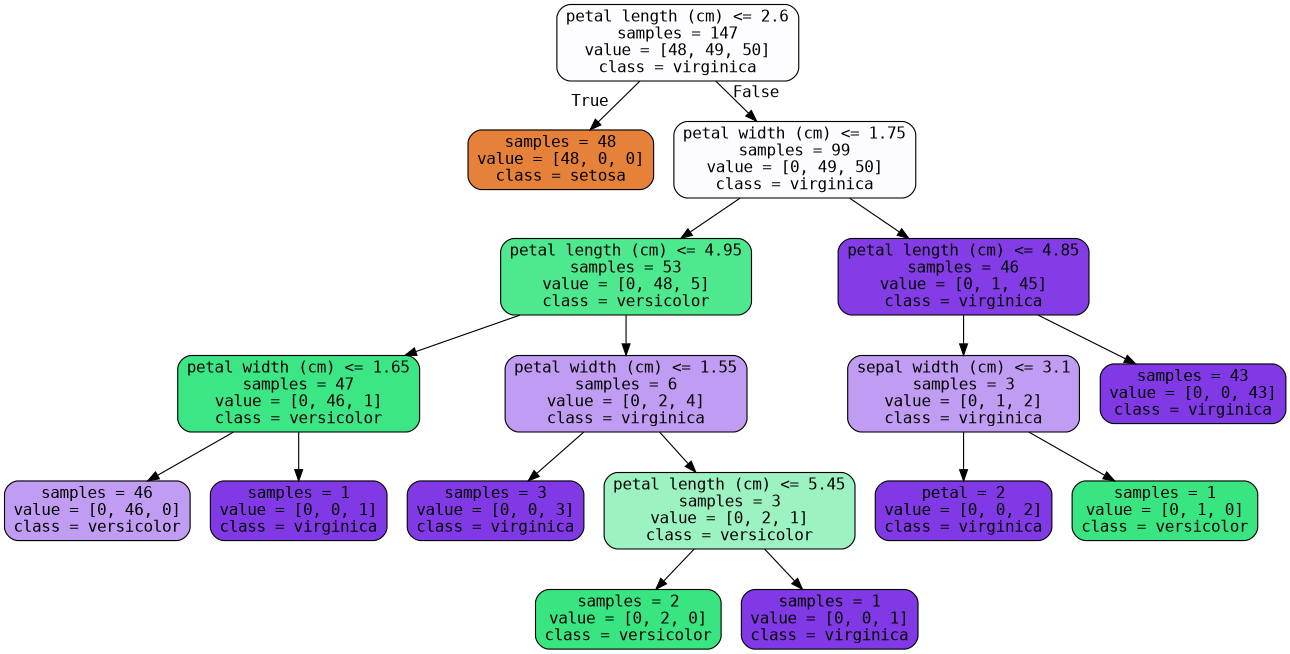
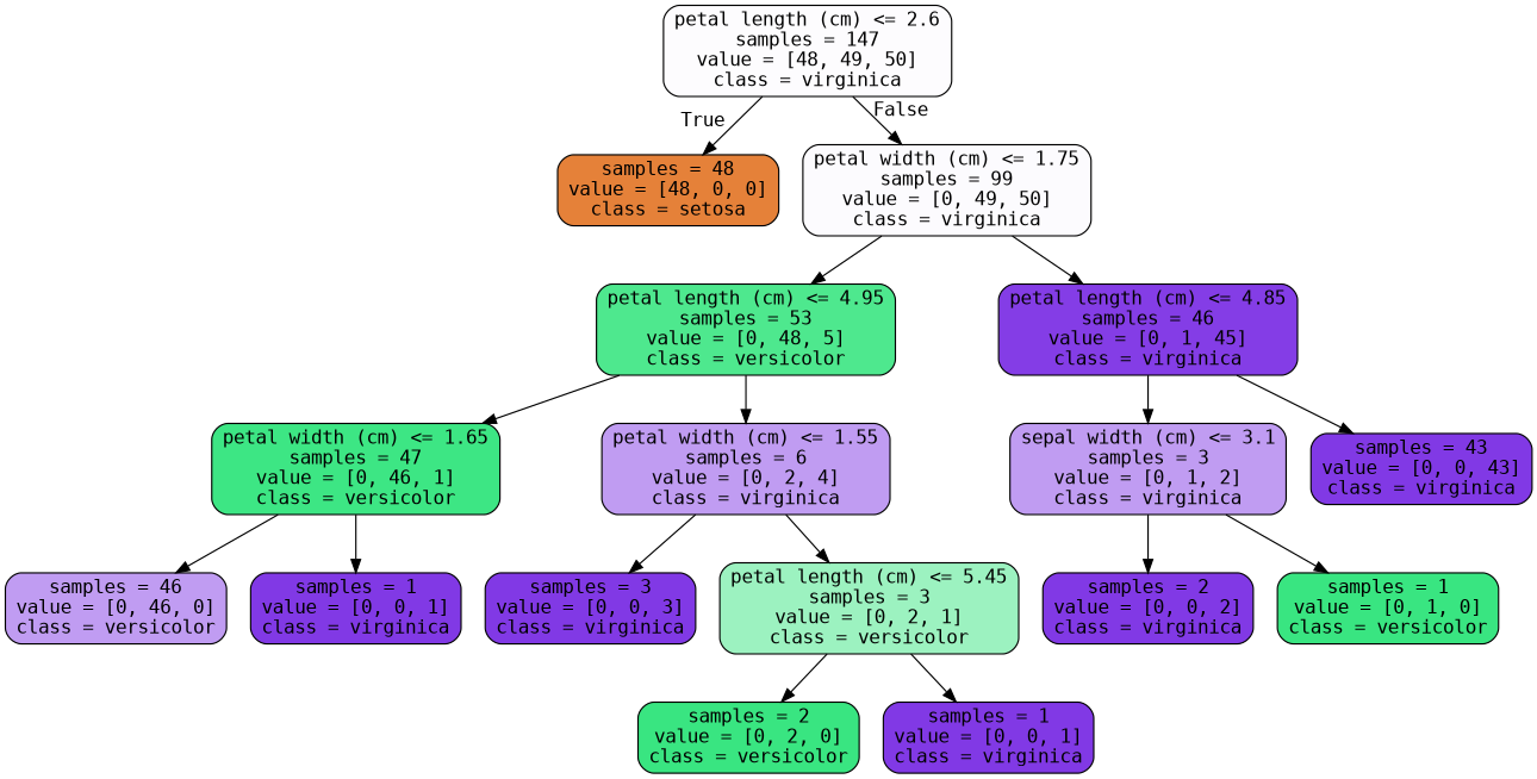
  digraph {
    fontname="DejaVu Sans Mono"
    node [color=black fillcolor="#8139e5ff" fontname="DejaVu Sans Mono" shape=box style="filled, rounded"]
    edge [fontname="DejaVu Sans Mono"]
    n1 [fillcolor="#8139e503" label="petal length (cm) <= 2.6\nsamples = 147\nvalue = [48, 49, 50]\nclass = virginica"]
    n2 [fillcolor="#e58139ff" label="samples = 48\nvalue = [48, 0, 0]\nclass = setosa"]
    n3 [fillcolor="#8139e505" label="petal width (cm) <= 1.75\nsamples = 99\nvalue = [0, 49, 50]\nclass = virginica"]
    n4 [fillcolor="#39e581e4" label="petal length (cm) <= 4.95\nsamples = 53\nvalue = [0, 48, 5]\nclass = versicolor"]
    n5 [fillcolor="#8139e5f9" label="petal length (cm) <= 4.85\nsamples = 46\nvalue = [0, 1, 45]\nclass = virginica"]
    n6 [fillcolor="#39e581f9" label="petal width (cm) <= 1.65\nsamples = 47\nvalue = [0, 46, 1]\nclass = versicolor"]
    n7 [fillcolor="#8139e57f" label="petal width (cm) <= 1.55\nsamples = 6\nvalue = [0, 2, 4]\nclass = virginica"]
    n8 [fillcolor="#8139e57f" label="sepal width (cm) <= 3.1\nsamples = 3\nvalue = [0, 1, 2]\nclass = virginica"]
    n9 [label="samples = 43\nvalue = [0, 0, 43]\nclass = virginica"]
    n10 [fillcolor="#8139e57f" label="samples = 46\nvalue = [0, 46, 0]\nclass = versicolor"]
    n11 [label="samples = 1\nvalue = [0, 0, 1]\nclass = virginica"]
    n12 [label="samples = 3\nvalue = [0, 0, 3]\nclass = virginica"]
    n13 [fillcolor="#39e5817f" label="petal length (cm) <= 5.45\nsamples = 3\nvalue = [0, 2, 1]\nclass = versicolor"]
    n14 [fillcolor="#39e581ff" label="samples = 2\nvalue = [0, 2, 0]\nclass = versicolor"]
    n15 [label="samples = 1\nvalue = [0, 0, 1]\nclass = virginica"]
-   n16 [label="petal = 2\nvalue = [0, 0, 2]\nclass = virginica"]
+   n16 [label="samples = 2\nvalue = [0, 0, 2]\nclass = virginica"]
    n17 [fillcolor="#39e581ff" label="samples = 1\nvalue = [0, 1, 0]\nclass = versicolor"]
    n1 -> n2 [headlabel=True labelangle=45 labeldistance=2.5]
    n1 -> n3 [headlabel=False labelangle=-45 labeldistance=2.5]
    n3 -> n4
    n3 -> n5
    n4 -> n6
    n4 -> n7
    n5 -> n8
    n5 -> n9
    n6 -> n10
    n6 -> n11
    n7 -> n12
    n7 -> n13
    n8 -> n16
    n8 -> n17
    n13 -> n14
    n13 -> n15
  }
